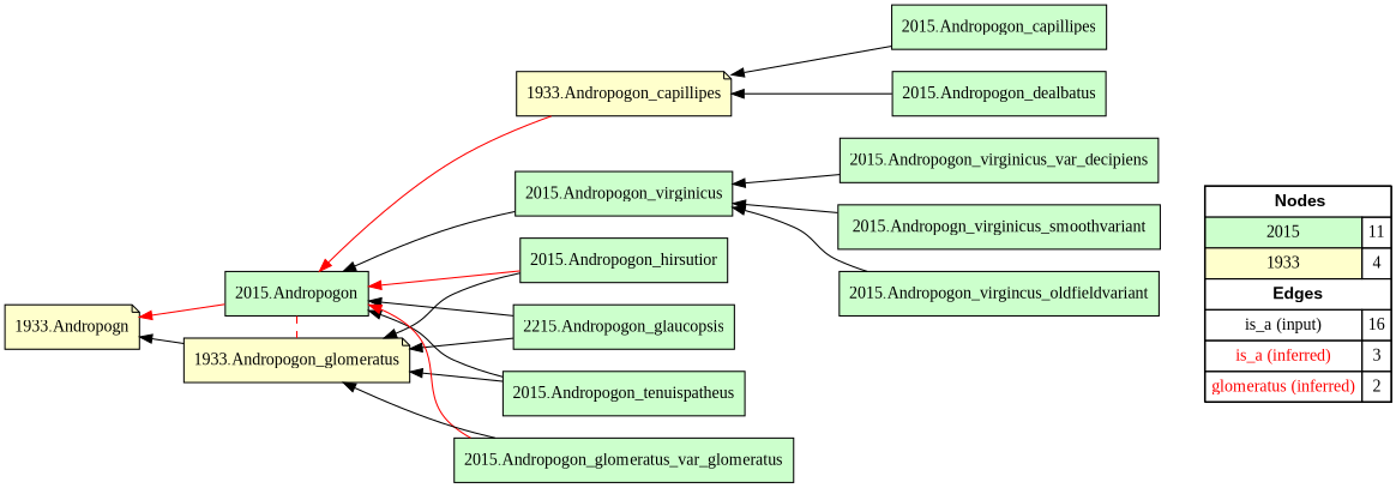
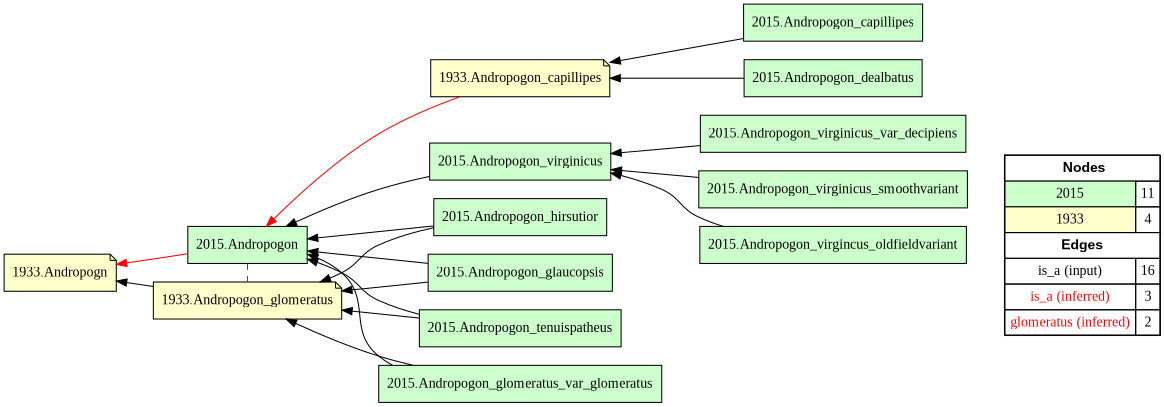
  digraph {
    fontname="Liberation Serif"
    rankdir=RL
    node [fillcolor="#CCFFCC" fontname="Liberation Serif" shape=box style=filled]
    edge [arrowhead=normal color="#000000" constraint=true fontname="Liberation Serif" penwidth=1 style=solid]
    n1 [fillcolor=white label=<   <TABLE BORDER="0" CELLBORDER="1" CELLSPACING="0" CELLPADDING="4">  <TR> <TD COLSPAN="2"><font face="Arial Black"> Nodes</font></TD> </TR>  <TR>   <TD bgcolor="#CCFFCC" fontname="helvetica">2015</TD>   <TD>11</TD>   </TR>  <TR>   <TD bgcolor="#FFFFCC" fontname="helvetica">1933</TD>   <TD>4</TD>   </TR>  <TR> <TD COLSPAN="2"><font face = "Arial Black"> Edges </font></TD> </TR>  <TR>   <TD><font color ="#000000">is_a (input)</font></TD><TD>16</TD> </TR> <TR>   <TD><font color ="#FF0000">is_a (inferred)</font></TD><TD>3</TD> </TR> <TR>   <TD><font color ="#FF0000">glomeratus (inferred)</font></TD><TD>2</TD> </TR> </TABLE>   > margin=0]
    "2015.Andropogon_hirsutior"
    "2015.Andropogon"
    "1933.Andropogon_glomeratus" [fillcolor="#FFFFCC" shape=note]
    "1933.Andropogn" [fillcolor="#FFFFCC" shape=note]
-   "2015.Andropogon_glaucopsis" [label="2215.Andropogon_glaucopsis"]
+   "2015.Andropogon_glaucopsis"
    "1933.Andropogon_capillipes" [fillcolor="#FFFFCC" shape=note]
    "2015.Andropogon_dealbatus"
    "2015.Andropogon_capillipes"
    "2015.Andropogon_virginicus_var_decipiens"
    "2015.Andropogon_virginicus"
    "2015.Andropogon_tenuispatheus"
-   "2015.Andropogon_virginicus_smoothvariant" [label="2015.Andropogn_virginicus_smoothvariant"]
+   "2015.Andropogon_virginicus_smoothvariant"
    "2015.Andropogon_glomeratus_var_glomeratus"
    "2015.Andropogon_virgincus_oldfieldvariant"
    subgraph sub_1 {
      rank=source
      n1
    }
-   "2015.Andropogon_hirsutior" -> "2015.Andropogon" [color="#FF0000"]
+   "2015.Andropogon_hirsutior" -> "2015.Andropogon"
    "2015.Andropogon_hirsutior" -> "1933.Andropogon_glomeratus"
    "2015.Andropogon" -> "1933.Andropogon_glomeratus" [arrowhead=none color="#FF0000" constraint=false style=dashed]
    "2015.Andropogon" -> "1933.Andropogn" [color="#FF0000"]
    "1933.Andropogon_glomeratus" -> "1933.Andropogn"
    "2015.Andropogon_glaucopsis" -> "2015.Andropogon"
    "2015.Andropogon_glaucopsis" -> "1933.Andropogon_glomeratus"
    "1933.Andropogon_capillipes" -> "2015.Andropogon" [color="#FF0000"]
    "2015.Andropogon_dealbatus" -> "1933.Andropogon_capillipes"
    "2015.Andropogon_capillipes" -> "1933.Andropogon_capillipes"
    "2015.Andropogon_virginicus_var_decipiens" -> "2015.Andropogon_virginicus"
    "2015.Andropogon_virginicus" -> "2015.Andropogon"
    "2015.Andropogon_tenuispatheus" -> "2015.Andropogon"
    "2015.Andropogon_tenuispatheus" -> "1933.Andropogon_glomeratus"
    "2015.Andropogon_virginicus_smoothvariant" -> "2015.Andropogon_virginicus"
-   "2015.Andropogon_glomeratus_var_glomeratus" -> "2015.Andropogon" [color="#FF0000"]
+   "2015.Andropogon_glomeratus_var_glomeratus" -> "2015.Andropogon"
    "2015.Andropogon_glomeratus_var_glomeratus" -> "1933.Andropogon_glomeratus"
    "2015.Andropogon_virgincus_oldfieldvariant" -> "2015.Andropogon_virginicus"
  }
